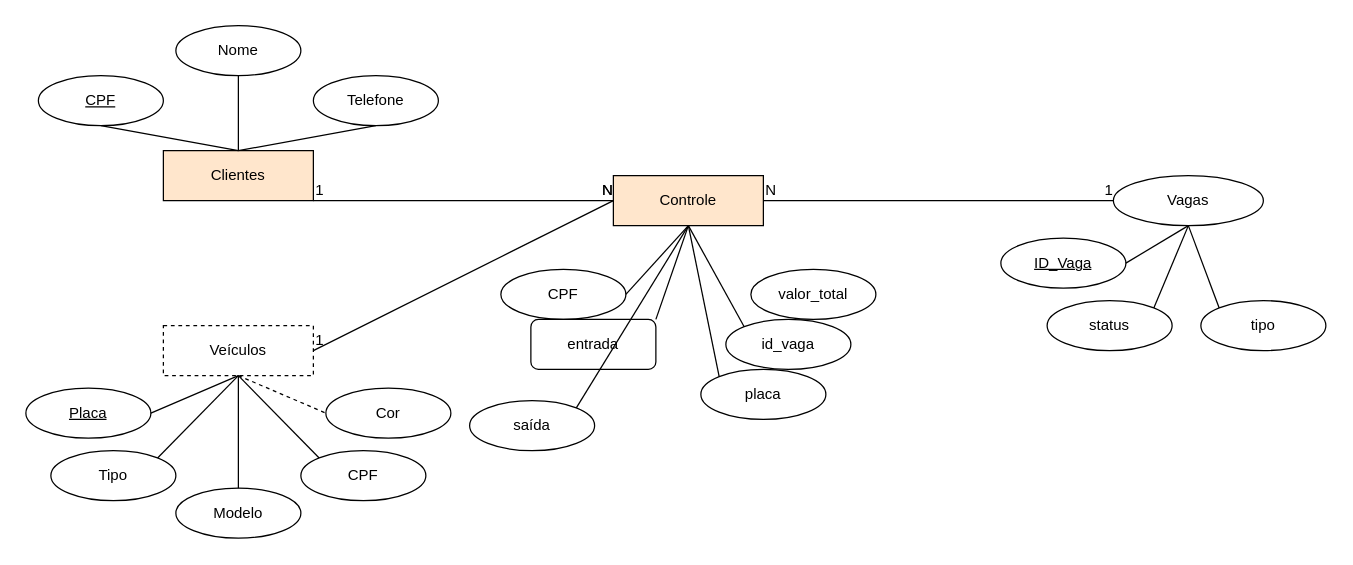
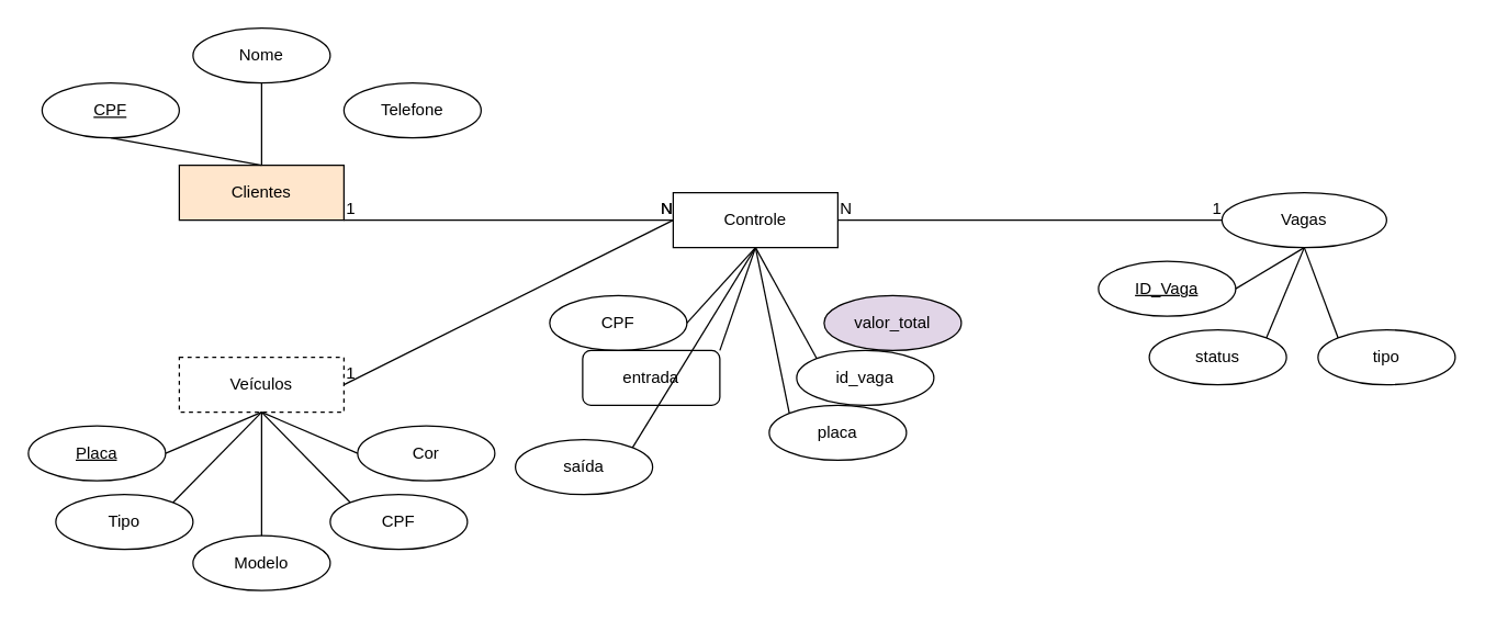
  <mxCell id="0" />
  <mxCell id="1" parent="0" />
  <mxCell id="2" value="Clientes" style="whiteSpace=wrap;html=1;align=center;fillColor=#ffe6cc;" vertex="1" parent="1"><mxGeometry x="130" y="120" width="120" height="40" as="geometry" /></mxCell>
  <mxCell id="3" value="Veículos" style="whiteSpace=wrap;html=1;align=center;dashed=1;" vertex="1" parent="1"><mxGeometry x="130" y="260" width="120" height="40" as="geometry" /></mxCell>
  <mxCell id="4" value="Vagas" style="ellipse;whiteSpace=wrap;html=1;align=center;" vertex="1" parent="1"><mxGeometry x="890" y="140" width="120" height="40" as="geometry" /></mxCell>
- <mxCell id="5" value="Controle" style="whiteSpace=wrap;html=1;align=center;fillColor=#ffe6cc;" vertex="1" parent="1"><mxGeometry x="490" y="140" width="120" height="40" as="geometry" /></mxCell>
+ <mxCell id="5" value="Controle" style="whiteSpace=wrap;html=1;align=center;" vertex="1" parent="1"><mxGeometry x="490" y="140" width="120" height="40" as="geometry" /></mxCell>
  <mxCell id="6" value="CPF" style="ellipse;whiteSpace=wrap;html=1;align=center;fontStyle=4;" vertex="1" parent="1"><mxGeometry x="30" y="60" width="100" height="40" as="geometry" /></mxCell>
  <mxCell id="7" value="Nome" style="ellipse;whiteSpace=wrap;html=1;align=center;" vertex="1" parent="1"><mxGeometry x="140" width="100" height="40" as="geometry" y="20" /></mxCell>
  <mxCell id="8" value="Telefone" style="ellipse;whiteSpace=wrap;html=1;align=center;" vertex="1" parent="1"><mxGeometry x="250" y="60" width="100" height="40" as="geometry" /></mxCell>
  <mxCell id="9" value="Placa" style="ellipse;whiteSpace=wrap;html=1;align=center;fontStyle=4;" vertex="1" parent="1"><mxGeometry x="20" y="310" width="100" height="40" as="geometry" /></mxCell>
  <mxCell id="10" value="Tipo" style="ellipse;whiteSpace=wrap;html=1;align=center;" vertex="1" parent="1"><mxGeometry x="40" y="360" width="100" height="40" as="geometry" /></mxCell>
  <mxCell id="11" value="Modelo" style="ellipse;whiteSpace=wrap;html=1;align=center;" vertex="1" parent="1"><mxGeometry x="140" y="390" width="100" height="40" as="geometry" /></mxCell>
  <mxCell id="12" value="Cor" style="ellipse;whiteSpace=wrap;html=1;align=center;" vertex="1" parent="1"><mxGeometry x="260" y="310" width="100" height="40" as="geometry" /></mxCell>
  <mxCell id="13" value="CPF" style="ellipse;whiteSpace=wrap;html=1;align=center;" vertex="1" parent="1"><mxGeometry x="240" y="360" width="100" height="40" as="geometry" /></mxCell>
  <mxCell id="14" value="status" style="ellipse;whiteSpace=wrap;html=1;align=center;" vertex="1" parent="1"><mxGeometry x="837" y="240" width="100" height="40" as="geometry" /></mxCell>
  <mxCell id="15" value="ID_Vaga" style="ellipse;whiteSpace=wrap;html=1;align=center;fontStyle=4;" vertex="1" parent="1"><mxGeometry x="800" y="190" width="100" height="40" as="geometry" /></mxCell>
  <mxCell id="16" value="tipo" style="ellipse;whiteSpace=wrap;html=1;align=center;" vertex="1" parent="1"><mxGeometry x="960" y="240" width="100" height="40" as="geometry" /></mxCell>
  <mxCell id="17" value="CPF" style="ellipse;whiteSpace=wrap;html=1;align=center;" vertex="1" parent="1"><mxGeometry x="400" y="215" width="100" height="40" as="geometry" /></mxCell>
  <mxCell id="18" value="entrada" style="whiteSpace=wrap;html=1;align=center;rounded=1;" vertex="1" parent="1"><mxGeometry x="424" y="255" width="100" height="40" as="geometry" /></mxCell>
  <mxCell id="19" value="saída" style="ellipse;whiteSpace=wrap;html=1;align=center;" vertex="1" parent="1"><mxGeometry x="375" y="320" width="100" height="40" as="geometry" /></mxCell>
  <mxCell id="20" value="placa" style="ellipse;whiteSpace=wrap;html=1;align=center;" vertex="1" parent="1"><mxGeometry x="560" y="295" width="100" height="40" as="geometry" /></mxCell>
  <mxCell id="21" value="id_vaga" style="ellipse;whiteSpace=wrap;html=1;align=center;" vertex="1" parent="1"><mxGeometry x="580" y="255" width="100" height="40" as="geometry" /></mxCell>
- <mxCell id="22" value="valor_total" style="ellipse;whiteSpace=wrap;html=1;align=center;" vertex="1" parent="1"><mxGeometry x="600" y="215" width="100" height="40" as="geometry" /></mxCell>
- <mxCell id="23" value="" style="endArrow=none;html=1;rounded=0;exitX=0.5;exitY=0;exitDx=0;exitDy=0;entryX=0.5;entryY=1;entryDx=0;entryDy=0;" edge="1" parent="1" source="2" target="8"><mxGeometry relative="1" as="geometry"><mxPoint x="340" y="150" as="sourcePoint" /><mxPoint x="300" y="100" as="targetPoint" /></mxGeometry></mxCell>
+ <mxCell id="22" value="valor_total" style="ellipse;whiteSpace=wrap;html=1;align=center;fillColor=#e1d5e7;" vertex="1" parent="1"><mxGeometry x="600" y="215" width="100" height="40" as="geometry" /></mxCell>
  <mxCell id="24" value="" style="endArrow=none;html=1;rounded=0;exitX=0.5;exitY=0;exitDx=0;exitDy=0;entryX=0.5;entryY=1;entryDx=0;entryDy=0;" edge="1" parent="1" source="2" target="7"><mxGeometry relative="1" as="geometry"><mxPoint x="340" y="150" as="sourcePoint" /><mxPoint x="500" y="150" as="targetPoint" /></mxGeometry></mxCell>
  <mxCell id="25" value="" style="endArrow=none;html=1;rounded=0;exitX=0.5;exitY=0;exitDx=0;exitDy=0;entryX=0.5;entryY=1;entryDx=0;entryDy=0;" edge="1" parent="1" source="2" target="6"><mxGeometry relative="1" as="geometry"><mxPoint x="340" y="150" as="sourcePoint" /><mxPoint x="500" y="150" as="targetPoint" /></mxGeometry></mxCell>
  <mxCell id="26" value="" style="endArrow=none;html=1;rounded=0;exitX=1;exitY=0.5;exitDx=0;exitDy=0;entryX=0.5;entryY=1;entryDx=0;entryDy=0;" edge="1" parent="1" source="9" target="3"><mxGeometry relative="1" as="geometry"><mxPoint x="340" y="330" as="sourcePoint" /><mxPoint x="500" y="330" as="targetPoint" /></mxGeometry></mxCell>
- <mxCell id="27" value="" style="endArrow=none;html=1;rounded=0;exitX=0.5;exitY=1;exitDx=0;exitDy=0;entryX=0;entryY=0.5;entryDx=0;entryDy=0;dashed=1;" edge="1" parent="1" source="3" target="12"><mxGeometry relative="1" as="geometry"><mxPoint x="340" y="330" as="sourcePoint" /><mxPoint x="500" y="330" as="targetPoint" /></mxGeometry></mxCell>
+ <mxCell id="27" value="" style="endArrow=none;html=1;rounded=0;exitX=0.5;exitY=1;exitDx=0;exitDy=0;entryX=0;entryY=0.5;entryDx=0;entryDy=0;" edge="1" parent="1" source="3" target="12"><mxGeometry relative="1" as="geometry"><mxPoint x="340" y="330" as="sourcePoint" /><mxPoint x="500" y="330" as="targetPoint" /></mxGeometry></mxCell>
  <mxCell id="28" value="" style="endArrow=none;html=1;rounded=0;exitX=0;exitY=0;exitDx=0;exitDy=0;entryX=0.5;entryY=1;entryDx=0;entryDy=0;" edge="1" parent="1" source="13" target="3"><mxGeometry relative="1" as="geometry"><mxPoint x="340" y="330" as="sourcePoint" /><mxPoint x="500" y="330" as="targetPoint" /></mxGeometry></mxCell>
  <mxCell id="29" value="" style="endArrow=none;html=1;rounded=0;exitX=1;exitY=0;exitDx=0;exitDy=0;entryX=0.5;entryY=1;entryDx=0;entryDy=0;" edge="1" parent="1" source="10" target="3"><mxGeometry relative="1" as="geometry"><mxPoint x="340" y="330" as="sourcePoint" /><mxPoint x="500" y="330" as="targetPoint" /></mxGeometry></mxCell>
  <mxCell id="30" value="" style="endArrow=none;html=1;rounded=0;exitX=0.5;exitY=0;exitDx=0;exitDy=0;entryX=0.5;entryY=1;entryDx=0;entryDy=0;" edge="1" parent="1" source="11" target="3"><mxGeometry relative="1" as="geometry"><mxPoint x="340" y="330" as="sourcePoint" /><mxPoint x="500" y="330" as="targetPoint" /></mxGeometry></mxCell>
  <mxCell id="31" value="" style="endArrow=none;html=1;rounded=0;exitX=1;exitY=0.5;exitDx=0;exitDy=0;entryX=0.5;entryY=1;entryDx=0;entryDy=0;" edge="1" parent="1" source="17" target="5"><mxGeometry relative="1" as="geometry"><mxPoint x="340" y="345" as="sourcePoint" /><mxPoint x="550" y="210" as="targetPoint" /></mxGeometry></mxCell>
  <mxCell id="32" value="" style="endArrow=none;html=1;rounded=0;entryX=0.5;entryY=1;entryDx=0;entryDy=0;exitX=1;exitY=0;exitDx=0;exitDy=0;" edge="1" parent="1" source="18" target="5"><mxGeometry relative="1" as="geometry"><mxPoint x="340" y="345" as="sourcePoint" /><mxPoint x="550" y="210" as="targetPoint" /></mxGeometry></mxCell>
  <mxCell id="33" value="" style="endArrow=none;html=1;rounded=0;exitX=1;exitY=0;exitDx=0;exitDy=0;entryX=0.5;entryY=1;entryDx=0;entryDy=0;" edge="1" parent="1" source="19" target="5"><mxGeometry relative="1" as="geometry"><mxPoint x="340" y="345" as="sourcePoint" /><mxPoint x="550" y="210" as="targetPoint" /></mxGeometry></mxCell>
  <mxCell id="34" value="" style="endArrow=none;html=1;rounded=0;exitX=0;exitY=0;exitDx=0;exitDy=0;entryX=0.5;entryY=1;entryDx=0;entryDy=0;" edge="1" parent="1" source="20" target="5"><mxGeometry relative="1" as="geometry"><mxPoint x="340" y="345" as="sourcePoint" /><mxPoint x="550" y="210" as="targetPoint" /></mxGeometry></mxCell>
  <mxCell id="35" value="" style="endArrow=none;html=1;rounded=0;exitX=0;exitY=0;exitDx=0;exitDy=0;entryX=0.5;entryY=1;entryDx=0;entryDy=0;" edge="1" parent="1" source="21" target="5"><mxGeometry relative="1" as="geometry"><mxPoint x="340" y="345" as="sourcePoint" /><mxPoint x="550" y="210" as="targetPoint" /></mxGeometry></mxCell>
  <mxCell id="36" value="" style="endArrow=none;html=1;rounded=0;exitX=1;exitY=0.5;exitDx=0;exitDy=0;entryX=0.5;entryY=1;entryDx=0;entryDy=0;" edge="1" parent="1" source="15" target="4"><mxGeometry relative="1" as="geometry"><mxPoint x="810" y="230" as="sourcePoint" /><mxPoint x="970" y="230" as="targetPoint" /></mxGeometry></mxCell>
  <mxCell id="37" value="" style="endArrow=none;html=1;rounded=0;exitX=1;exitY=0;exitDx=0;exitDy=0;entryX=0.5;entryY=1;entryDx=0;entryDy=0;" edge="1" parent="1" source="14" target="4"><mxGeometry relative="1" as="geometry"><mxPoint x="810" y="230" as="sourcePoint" /><mxPoint x="970" y="230" as="targetPoint" /></mxGeometry></mxCell>
  <mxCell id="38" value="" style="endArrow=none;html=1;rounded=0;entryX=0;entryY=0;entryDx=0;entryDy=0;exitX=0.5;exitY=1;exitDx=0;exitDy=0;" edge="1" parent="1" source="4" target="16"><mxGeometry relative="1" as="geometry"><mxPoint x="810" y="230" as="sourcePoint" /><mxPoint x="970" y="230" as="targetPoint" /></mxGeometry></mxCell>
  <mxCell id="39" value="" style="endArrow=none;html=1;rounded=0;entryX=0;entryY=0.5;entryDx=0;entryDy=0;exitX=1;exitY=1;exitDx=0;exitDy=0;" edge="1" parent="1" source="2" target="5"><mxGeometry relative="1" as="geometry"><mxPoint x="260" y="130" as="sourcePoint" /><mxPoint x="360" y="189" as="targetPoint" /></mxGeometry></mxCell>
  <mxCell id="40" value="1" style="resizable=0;html=1;align=left;verticalAlign=bottom;" connectable="0" vertex="1" parent="39"><mxGeometry x="-1" relative="1" as="geometry" /></mxCell>
  <mxCell id="41" value="N" style="resizable=0;html=1;align=right;verticalAlign=bottom;" connectable="0" vertex="1" parent="39"><mxGeometry x="1" relative="1" as="geometry" /></mxCell>
  <mxCell id="42" value="" style="endArrow=none;html=1;rounded=0;entryX=0;entryY=0.5;entryDx=0;entryDy=0;exitX=1;exitY=0.5;exitDx=0;exitDy=0;" edge="1" parent="1" source="3" target="5"><mxGeometry relative="1" as="geometry"><mxPoint x="440" y="230" as="sourcePoint" /><mxPoint x="600" y="230" as="targetPoint" /></mxGeometry></mxCell>
  <mxCell id="43" value="1" style="resizable=0;html=1;align=left;verticalAlign=bottom;" connectable="0" vertex="1" parent="42"><mxGeometry x="-1" relative="1" as="geometry" /></mxCell>
  <mxCell id="44" value="N" style="resizable=0;html=1;align=right;verticalAlign=bottom;" connectable="0" vertex="1" parent="42"><mxGeometry x="1" relative="1" as="geometry" /></mxCell>
  <mxCell id="45" value="" style="endArrow=none;html=1;rounded=0;entryX=0;entryY=0.5;entryDx=0;entryDy=0;exitX=1;exitY=0.5;exitDx=0;exitDy=0;" edge="1" parent="1" source="5" target="4"><mxGeometry relative="1" as="geometry"><mxPoint x="440" y="230" as="sourcePoint" /><mxPoint x="600" y="230" as="targetPoint" /></mxGeometry></mxCell>
  <mxCell id="46" value="N" style="resizable=0;html=1;align=left;verticalAlign=bottom;" connectable="0" vertex="1" parent="45"><mxGeometry x="-1" relative="1" as="geometry" /></mxCell>
  <mxCell id="47" value="1" style="resizable=0;html=1;align=right;verticalAlign=bottom;" connectable="0" vertex="1" parent="45"><mxGeometry x="1" relative="1" as="geometry" /></mxCell>
